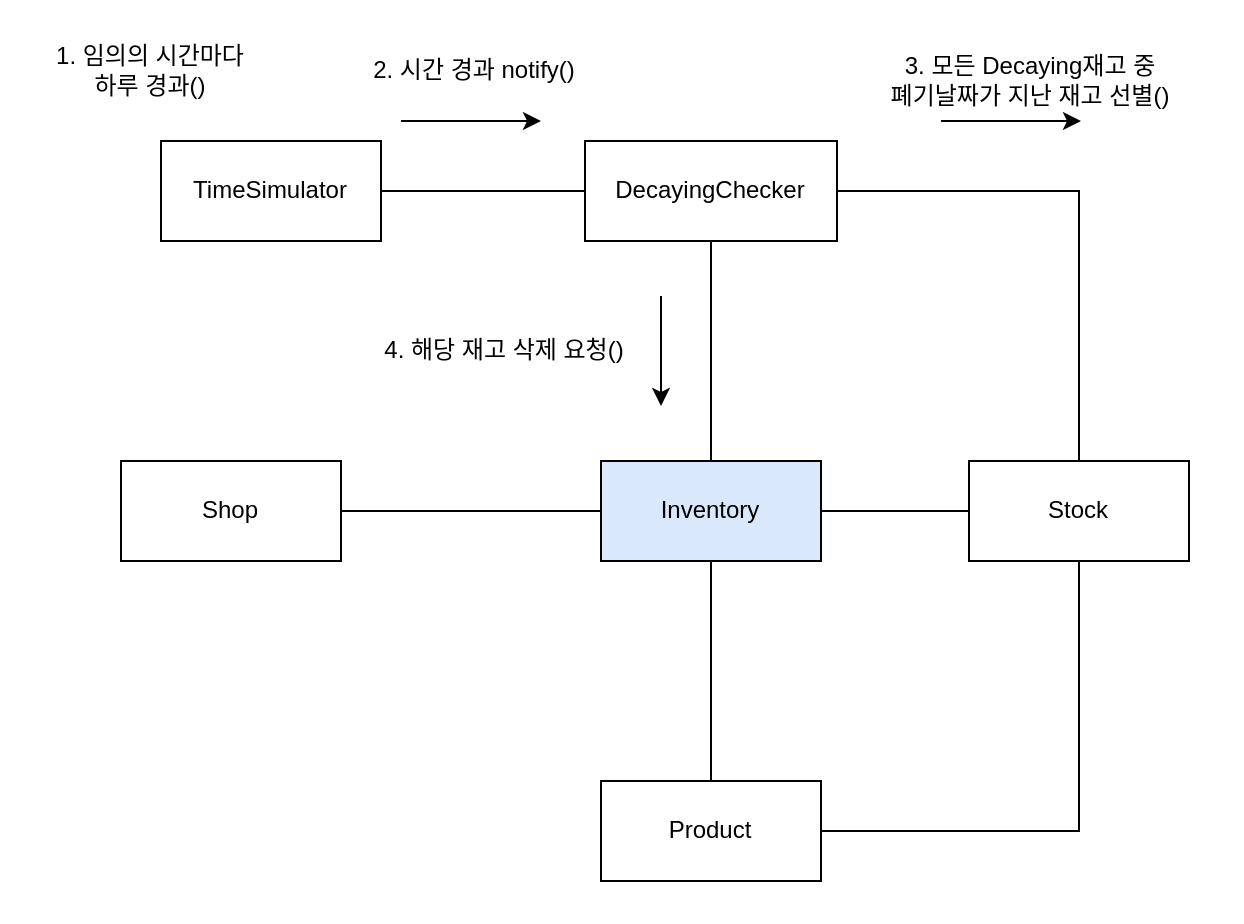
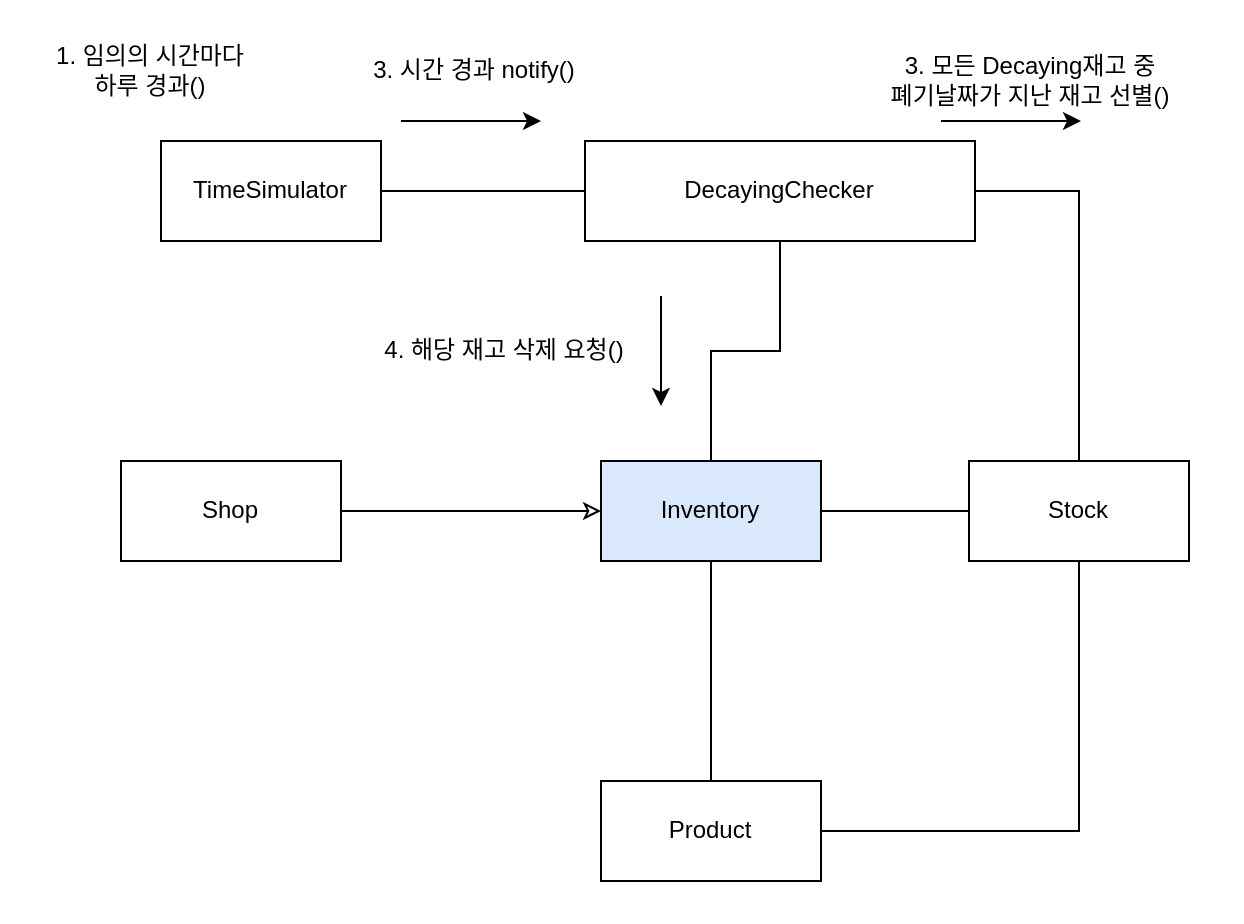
  <mxCell id="0" />
  <mxCell id="1" parent="0" />
- <mxCell id="2" style="edgeStyle=orthogonalEdgeStyle;rounded=0;orthogonalLoop=1;jettySize=auto;html=1;exitX=1;exitY=0.5;exitDx=0;exitDy=0;entryX=0;entryY=0.5;entryDx=0;entryDy=0;endArrow=none;endFill=0;" edge="1" parent="1" source="3" target="6"><mxGeometry relative="1" as="geometry" /></mxCell>
+ <mxCell id="2" style="edgeStyle=orthogonalEdgeStyle;rounded=0;orthogonalLoop=1;jettySize=auto;html=1;exitX=1;exitY=0.5;exitDx=0;exitDy=0;entryX=0;entryY=0.5;entryDx=0;entryDy=0;endArrow=classic;endFill=0;" edge="1" parent="1" source="3" target="6"><mxGeometry relative="1" as="geometry" /></mxCell>
  <mxCell id="3" value="Shop" style="html=1;whiteSpace=wrap;" vertex="1" parent="1"><mxGeometry x="60" y="230" width="110" height="50" as="geometry" /></mxCell>
  <mxCell id="4" style="edgeStyle=orthogonalEdgeStyle;rounded=0;orthogonalLoop=1;jettySize=auto;html=1;exitX=0.5;exitY=1;exitDx=0;exitDy=0;entryX=0.5;entryY=0;entryDx=0;entryDy=0;endArrow=none;endFill=0;" edge="1" parent="1" source="6" target="8"><mxGeometry relative="1" as="geometry" /></mxCell>
  <mxCell id="5" value="" style="edgeStyle=orthogonalEdgeStyle;rounded=0;orthogonalLoop=1;jettySize=auto;html=1;endArrow=none;endFill=0;" edge="1" parent="1" source="6" target="9"><mxGeometry relative="1" as="geometry" /></mxCell>
  <mxCell id="6" value="Inventory" style="html=1;whiteSpace=wrap;fillColor=#dae8fc;" vertex="1" parent="1"><mxGeometry x="300" y="230" width="110" height="50" as="geometry" /></mxCell>
  <mxCell id="7" style="edgeStyle=orthogonalEdgeStyle;rounded=0;orthogonalLoop=1;jettySize=auto;html=1;exitX=1;exitY=0.5;exitDx=0;exitDy=0;entryX=0.5;entryY=1;entryDx=0;entryDy=0;endArrow=none;endFill=0;" edge="1" parent="1" source="8" target="9"><mxGeometry relative="1" as="geometry" /></mxCell>
  <mxCell id="8" value="Product" style="html=1;whiteSpace=wrap;" vertex="1" parent="1"><mxGeometry x="300" y="390" width="110" height="50" as="geometry" /></mxCell>
  <mxCell id="9" value="Stock" style="html=1;whiteSpace=wrap;" vertex="1" parent="1"><mxGeometry x="484" y="230" width="110" height="50" as="geometry" /></mxCell>
  <mxCell id="10" value="1. 임의의 시간마다&lt;br&gt;하루 경과()" style="text;html=1;strokeColor=none;fillColor=none;align=center;verticalAlign=middle;whiteSpace=wrap;rounded=0;" vertex="1" parent="1"><mxGeometry x="20" y="20" width="110" height="30" as="geometry" /></mxCell>
  <mxCell id="11" style="edgeStyle=orthogonalEdgeStyle;rounded=0;orthogonalLoop=1;jettySize=auto;html=1;exitX=0.5;exitY=1;exitDx=0;exitDy=0;" edge="1" parent="1" source="10" target="10"><mxGeometry relative="1" as="geometry" /></mxCell>
  <mxCell id="12" value="" style="endArrow=classic;html=1;rounded=0;" edge="1" parent="1"><mxGeometry width="50" height="50" relative="1" as="geometry"><mxPoint x="330" y="147.5" as="sourcePoint" /><mxPoint x="330" y="202.5" as="targetPoint" /></mxGeometry></mxCell>
  <mxCell id="13" style="edgeStyle=orthogonalEdgeStyle;rounded=0;orthogonalLoop=1;jettySize=auto;html=1;exitX=1;exitY=0.5;exitDx=0;exitDy=0;entryX=0;entryY=0.5;entryDx=0;entryDy=0;endArrow=none;endFill=0;" edge="1" parent="1" source="14" target="17"><mxGeometry relative="1" as="geometry" /></mxCell>
  <mxCell id="14" value="TimeSimulator" style="html=1;whiteSpace=wrap;" vertex="1" parent="1"><mxGeometry x="80" y="70" width="110" height="50" as="geometry" /></mxCell>
  <mxCell id="15" style="edgeStyle=orthogonalEdgeStyle;rounded=0;orthogonalLoop=1;jettySize=auto;html=1;exitX=0.5;exitY=1;exitDx=0;exitDy=0;entryX=0.5;entryY=0;entryDx=0;entryDy=0;endArrow=none;endFill=0;" edge="1" parent="1" source="17" target="6"><mxGeometry relative="1" as="geometry" /></mxCell>
  <mxCell id="16" style="edgeStyle=orthogonalEdgeStyle;rounded=0;orthogonalLoop=1;jettySize=auto;html=1;exitX=1;exitY=0.5;exitDx=0;exitDy=0;entryX=0.5;entryY=0;entryDx=0;entryDy=0;endArrow=none;endFill=0;" edge="1" parent="1" source="17" target="9"><mxGeometry relative="1" as="geometry" /></mxCell>
- <mxCell id="17" value="DecayingChecker" style="html=1;whiteSpace=wrap;" vertex="1" parent="1"><mxGeometry x="292" y="70" width="126" height="50" as="geometry" /></mxCell>
+ <mxCell id="17" value="DecayingChecker" style="html=1;whiteSpace=wrap;" vertex="1" parent="1"><mxGeometry x="292" y="70" width="195" height="50" as="geometry" /></mxCell>
  <mxCell id="18" value="" style="endArrow=classic;html=1;rounded=0;" edge="1" parent="1"><mxGeometry width="50" height="50" relative="1" as="geometry"><mxPoint x="200" y="60" as="sourcePoint" /><mxPoint x="270" y="60" as="targetPoint" /></mxGeometry></mxCell>
- <mxCell id="19" value="2. 시간 경과 notify()" style="text;html=1;strokeColor=none;fillColor=none;align=center;verticalAlign=middle;whiteSpace=wrap;rounded=0;" vertex="1" parent="1"><mxGeometry x="182" y="20" width="110" height="30" as="geometry" /></mxCell>
+ <mxCell id="19" value="3. 시간 경과 notify()" style="text;html=1;strokeColor=none;fillColor=none;align=center;verticalAlign=middle;whiteSpace=wrap;rounded=0;" vertex="1" parent="1"><mxGeometry x="182" y="20" width="110" height="30" as="geometry" /></mxCell>
  <mxCell id="20" value="3. 모든 Decaying재고 중&lt;br&gt;폐기날짜가 지난 재고 선별()" style="text;html=1;strokeColor=none;fillColor=none;align=center;verticalAlign=middle;whiteSpace=wrap;rounded=0;" vertex="1" parent="1"><mxGeometry x="430" y="20" width="170" height="40" as="geometry" /></mxCell>
  <mxCell id="21" value="" style="endArrow=classic;html=1;rounded=0;" edge="1" parent="1"><mxGeometry width="50" height="50" relative="1" as="geometry"><mxPoint x="470" y="60" as="sourcePoint" /><mxPoint x="540" y="60" as="targetPoint" /></mxGeometry></mxCell>
  <mxCell id="22" value="4. 해당 재고 삭제 요청()" style="text;html=1;strokeColor=none;fillColor=none;align=center;verticalAlign=middle;whiteSpace=wrap;rounded=0;" vertex="1" parent="1"><mxGeometry x="182" y="160" width="140" height="30" as="geometry" /></mxCell>
